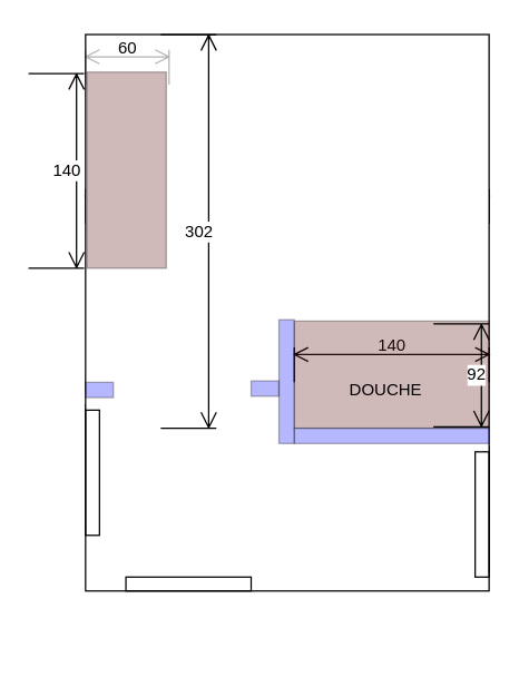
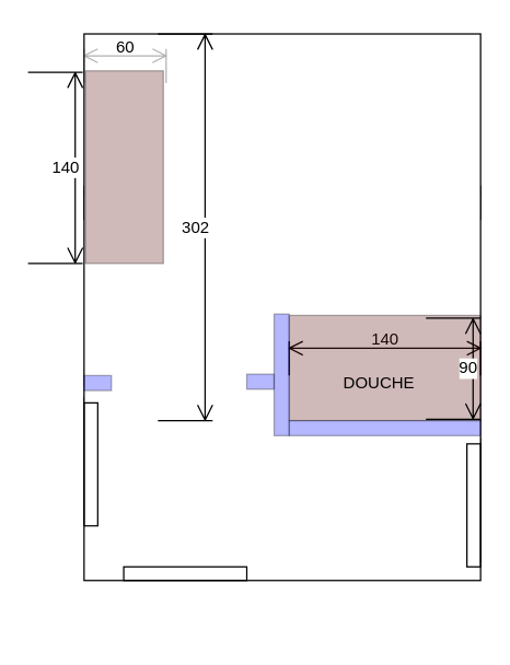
  <mxCell id="0" />
  <mxCell id="1" parent="0" />
  <mxCell id="2" value="" style="group" vertex="1" connectable="0" parent="1"><mxGeometry x="61" y="20" width="290" height="444" as="geometry" /></mxCell>
  <mxCell id="3" value="" style="group;container=1;" parent="2" vertex="1" connectable="0"><mxGeometry width="290" height="444" as="geometry" /></mxCell>
  <mxCell id="4" value="&lt;div&gt;290&lt;/div&gt;&lt;div&gt;&lt;br&gt;&lt;/div&gt;" style="verticalLabelPosition=middle;dashed=0;shadow=0;html=1;shape=mxgraph.cabinets.dimension;verticalAlign=top;align=center;rounded=0;" parent="3" vertex="1"><mxGeometry y="100" width="290" height="40" as="geometry" /></mxCell>
  <mxCell id="5" value="" style="rounded=0;whiteSpace=wrap;html=1;fillColor=none;" parent="3" vertex="1"><mxGeometry y="270" width="10" height="90" as="geometry" /></mxCell>
  <mxCell id="6" value="" style="rounded=0;whiteSpace=wrap;html=1;fillColor=none;rotation=-90;" parent="3" vertex="1"><mxGeometry x="69" y="350" width="10" height="90" as="geometry" /></mxCell>
  <mxCell id="7" value="" style="rounded=0;whiteSpace=wrap;html=1;fillColor=none;" parent="3" vertex="1"><mxGeometry x="280" y="300" width="10" height="90" as="geometry" /></mxCell>
  <mxCell id="8" value="" style="rounded=0;whiteSpace=wrap;html=1;fillColor=#0A12FF;opacity=30;" vertex="1" parent="3"><mxGeometry y="250" width="20" height="11" as="geometry" /></mxCell>
  <mxCell id="9" value="" style="rounded=0;whiteSpace=wrap;html=1;fillColor=#0A12FF;opacity=30;" vertex="1" parent="3"><mxGeometry x="110" y="250" width="20" height="11" as="geometry" /></mxCell>
  <mxCell id="10" value="" style="rounded=0;whiteSpace=wrap;html=1;" vertex="1" parent="3"><mxGeometry y="4" width="290" height="400" as="geometry" /></mxCell>
  <mxCell id="11" value="302" style="shape=dimension;direction=north;whiteSpace=wrap;html=1;align=right;points=[];verticalAlign=middle;labelBackgroundColor=#ffffff;rounded=0;" vertex="1" parent="3"><mxGeometry x="54" y="4" width="40" height="283" as="geometry" /></mxCell>
  <mxCell id="12" value="" style="rounded=0;whiteSpace=wrap;html=1;fillColor=none;" vertex="1" parent="3"><mxGeometry y="274" width="10" height="90" as="geometry" /></mxCell>
  <mxCell id="13" value="" style="rounded=0;whiteSpace=wrap;html=1;fillColor=none;rotation=-90;" vertex="1" parent="3"><mxGeometry x="69" y="354" width="10" height="90" as="geometry" /></mxCell>
  <mxCell id="14" value="" style="rounded=0;whiteSpace=wrap;html=1;fillColor=none;" vertex="1" parent="3"><mxGeometry x="280" y="304" width="10" height="90" as="geometry" /></mxCell>
  <mxCell id="15" value="" style="rounded=0;whiteSpace=wrap;html=1;fillColor=#0A12FF;opacity=30;" vertex="1" parent="3"><mxGeometry y="254" width="20" height="11" as="geometry" /></mxCell>
  <mxCell id="16" value="" style="rounded=0;whiteSpace=wrap;html=1;fillColor=#0A12FF;opacity=30;" vertex="1" parent="3"><mxGeometry x="119" y="253" width="20" height="11" as="geometry" /></mxCell>
  <mxCell id="17" value="140" style="verticalLabelPosition=middle;dashed=0;shadow=0;html=1;shape=mxgraph.cabinets.dimension;verticalAlign=top;align=center;rounded=0;" vertex="1" parent="3"><mxGeometry x="150" y="214" width="140" height="40" as="geometry" /></mxCell>
  <mxCell id="18" value="" style="rounded=0;whiteSpace=wrap;html=1;opacity=30;fillColor=#611A1A;" vertex="1" parent="3"><mxGeometry x="150" y="210" width="140" height="77" as="geometry" /></mxCell>
  <mxCell id="19" value="DOUCHE" style="text;html=1;strokeColor=none;fillColor=none;align=center;verticalAlign=middle;whiteSpace=wrap;rounded=0;opacity=30;" vertex="1" parent="3"><mxGeometry x="196" y="250" width="40" height="20" as="geometry" /></mxCell>
  <mxCell id="20" value="" style="rounded=0;whiteSpace=wrap;html=1;opacity=30;fillColor=#611A1A;rotation=-90;" vertex="1" parent="3"><mxGeometry x="-41" y="73" width="141" height="57" as="geometry" /></mxCell>
  <mxCell id="21" value="&lt;div&gt;60&lt;/div&gt;&lt;div&gt;&lt;br&gt;&lt;/div&gt;" style="verticalLabelPosition=middle;dashed=0;shadow=0;html=1;shape=mxgraph.cabinets.dimension;verticalAlign=top;align=center;fillColor=#611A1A;opacity=30;" vertex="1" parent="3"><mxGeometry width="60" height="40" as="geometry" /></mxCell>
  <mxCell id="22" value="" style="rounded=0;whiteSpace=wrap;html=1;fillColor=#0A12FF;opacity=30;" vertex="1" parent="2"><mxGeometry x="150" y="287" width="140" height="11" as="geometry" /></mxCell>
  <mxCell id="23" value="" style="rounded=0;whiteSpace=wrap;html=1;fillColor=#0A12FF;opacity=30;rotation=90;" vertex="1" parent="2"><mxGeometry x="100" y="248" width="89" height="11" as="geometry" /></mxCell>
- <mxCell id="24" value="92" style="shape=dimension;direction=north;whiteSpace=wrap;html=1;align=right;points=[];verticalAlign=middle;labelBackgroundColor=#ffffff;rounded=0;" vertex="1" parent="1"><mxGeometry x="311" y="232" width="40" height="74" as="geometry" /></mxCell>
+ <mxCell id="24" value="90" style="shape=dimension;direction=north;whiteSpace=wrap;html=1;align=right;points=[];verticalAlign=middle;labelBackgroundColor=#ffffff;rounded=0;" vertex="1" parent="1"><mxGeometry x="311" y="232" width="40" height="74" as="geometry" /></mxCell>
  <mxCell id="25" value="140" style="shape=dimension;direction=north;whiteSpace=wrap;html=1;align=right;points=[];verticalAlign=middle;labelBackgroundColor=#ffffff;rounded=0;" vertex="1" parent="1"><mxGeometry x="20" y="52" width="40" height="140" as="geometry" /></mxCell>
